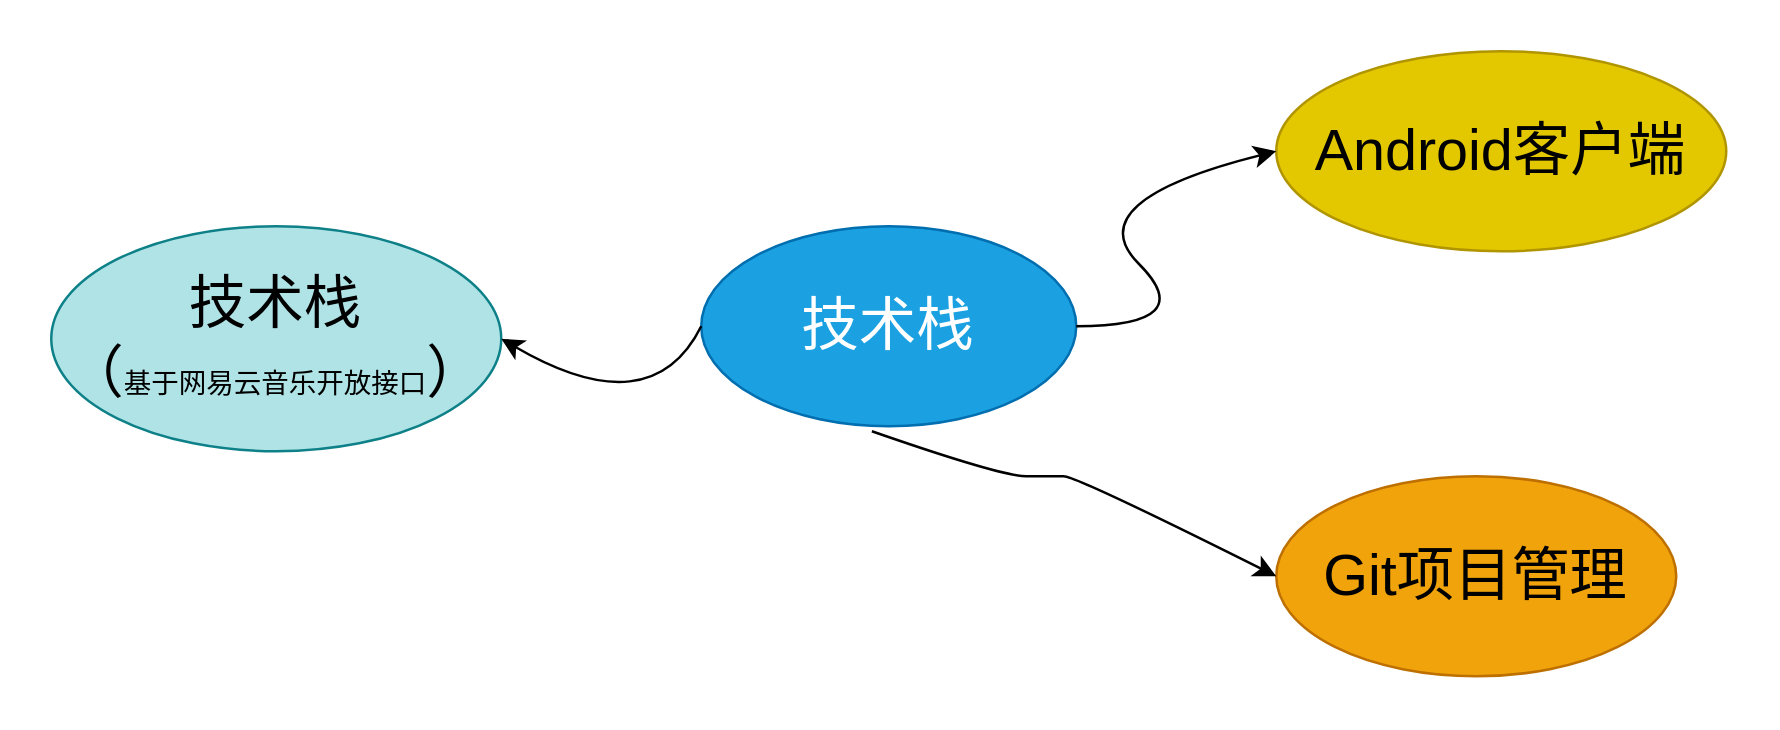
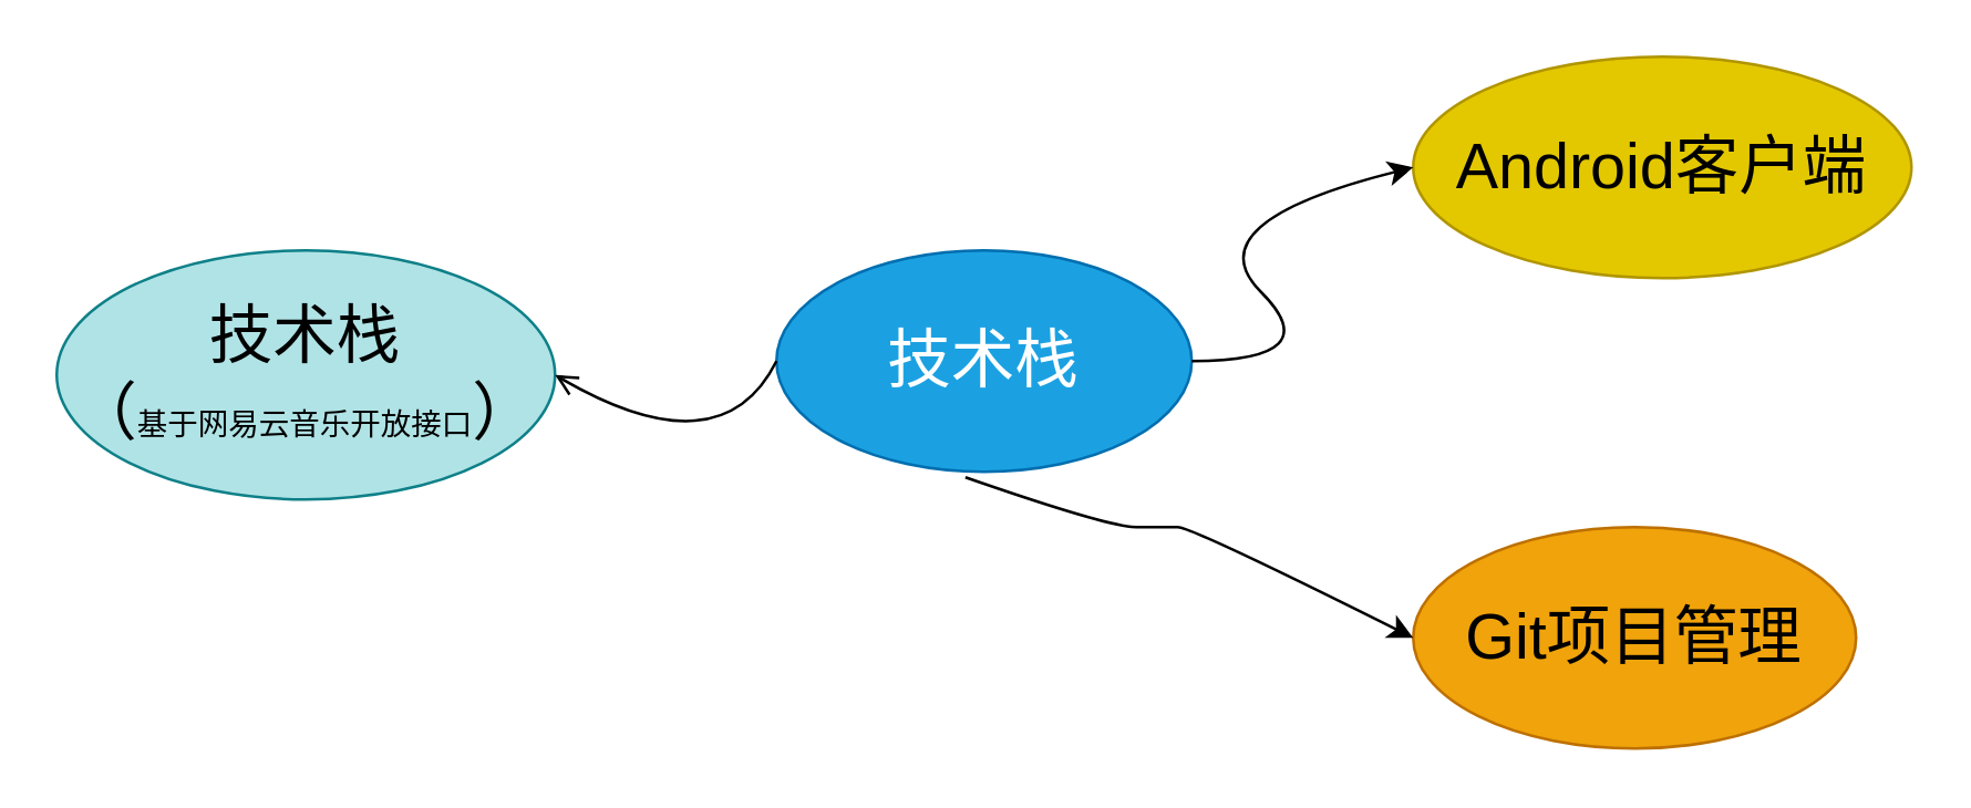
  <mxCell id="0" />
  <mxCell id="1" parent="0" />
  <mxCell id="2" value="&lt;font style=&quot;font-size: 23px;&quot;&gt;技术栈&lt;/font&gt;" style="ellipse;whiteSpace=wrap;html=1;fillColor=#1ba1e2;fontColor=#ffffff;strokeColor=#006EAF;" vertex="1" parent="1"><mxGeometry x="280" y="90" width="150" height="80" as="geometry" /></mxCell>
  <mxCell id="3" value="Android客户端" style="ellipse;whiteSpace=wrap;html=1;fontSize=23;fillColor=#e3c800;fontColor=#000000;strokeColor=#B09500;" vertex="1" parent="1"><mxGeometry x="510" y="20" width="180" height="80" as="geometry" /></mxCell>
  <mxCell id="4" value="Git项目管理" style="ellipse;whiteSpace=wrap;html=1;fontSize=23;fillColor=#f0a30a;fontColor=#000000;strokeColor=#BD7000;" vertex="1" parent="1"><mxGeometry x="510" y="190" width="160" height="80" as="geometry" /></mxCell>
  <mxCell id="5" value="技术栈&lt;br&gt;（&lt;font style=&quot;font-size: 11px;&quot;&gt;基于网易云音乐开放接口&lt;/font&gt;）" style="ellipse;whiteSpace=wrap;html=1;fontSize=23;fillColor=#b0e3e6;strokeColor=#0e8088;" vertex="1" parent="1"><mxGeometry x="20" y="90" width="180" height="90" as="geometry" /></mxCell>
  <mxCell id="6" value="" style="curved=1;endArrow=classic;html=1;rounded=0;fontSize=11;entryX=0;entryY=0.5;entryDx=0;entryDy=0;" edge="1" parent="1" target="3"><mxGeometry width="50" height="50" relative="1" as="geometry"><mxPoint x="430" y="130" as="sourcePoint" /><mxPoint x="480" y="80" as="targetPoint" /><Array as="points"><mxPoint x="480" y="130" /><mxPoint x="430" y="80" /></Array></mxGeometry></mxCell>
  <mxCell id="7" value="" style="curved=1;endArrow=classic;html=1;rounded=0;fontSize=11;exitX=0.455;exitY=1.025;exitDx=0;exitDy=0;exitPerimeter=0;entryX=0;entryY=0.5;entryDx=0;entryDy=0;" edge="1" parent="1" source="2" target="4"><mxGeometry width="50" height="50" relative="1" as="geometry"><mxPoint x="400" y="210" as="sourcePoint" /><mxPoint x="450" y="160" as="targetPoint" /><Array as="points"><mxPoint x="400" y="190" /><mxPoint x="420" y="190" /><mxPoint x="430" y="190" /></Array></mxGeometry></mxCell>
- <mxCell id="8" value="" style="curved=1;endArrow=classic;html=1;rounded=0;fontSize=11;exitX=0;exitY=0.5;exitDx=0;exitDy=0;entryX=1;entryY=0.5;entryDx=0;entryDy=0;" edge="1" parent="1" source="2" target="5"><mxGeometry width="50" height="50" relative="1" as="geometry"><mxPoint x="220" y="220" as="sourcePoint" /><mxPoint x="230" y="150" as="targetPoint" /><Array as="points"><mxPoint x="260" y="170" /></Array></mxGeometry></mxCell>
+ <mxCell id="8" value="" style="curved=1;endArrow=open;html=1;rounded=0;fontSize=11;exitX=0;exitY=0.5;exitDx=0;exitDy=0;entryX=1;entryY=0.5;entryDx=0;entryDy=0;" edge="1" parent="1" source="2" target="5"><mxGeometry width="50" height="50" relative="1" as="geometry"><mxPoint x="220" y="220" as="sourcePoint" /><mxPoint x="230" y="150" as="targetPoint" /><Array as="points"><mxPoint x="260" y="170" /></Array></mxGeometry></mxCell>
